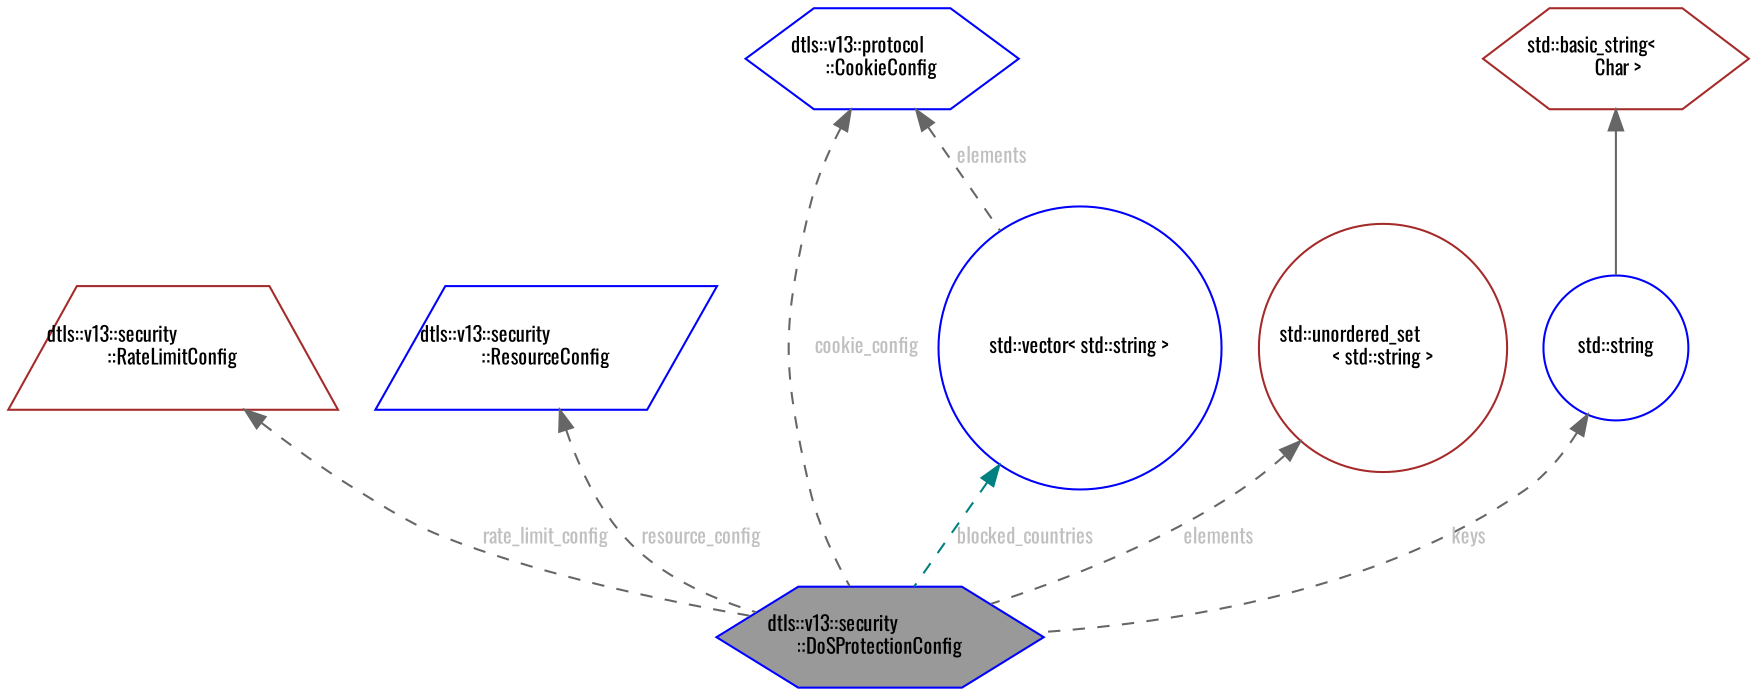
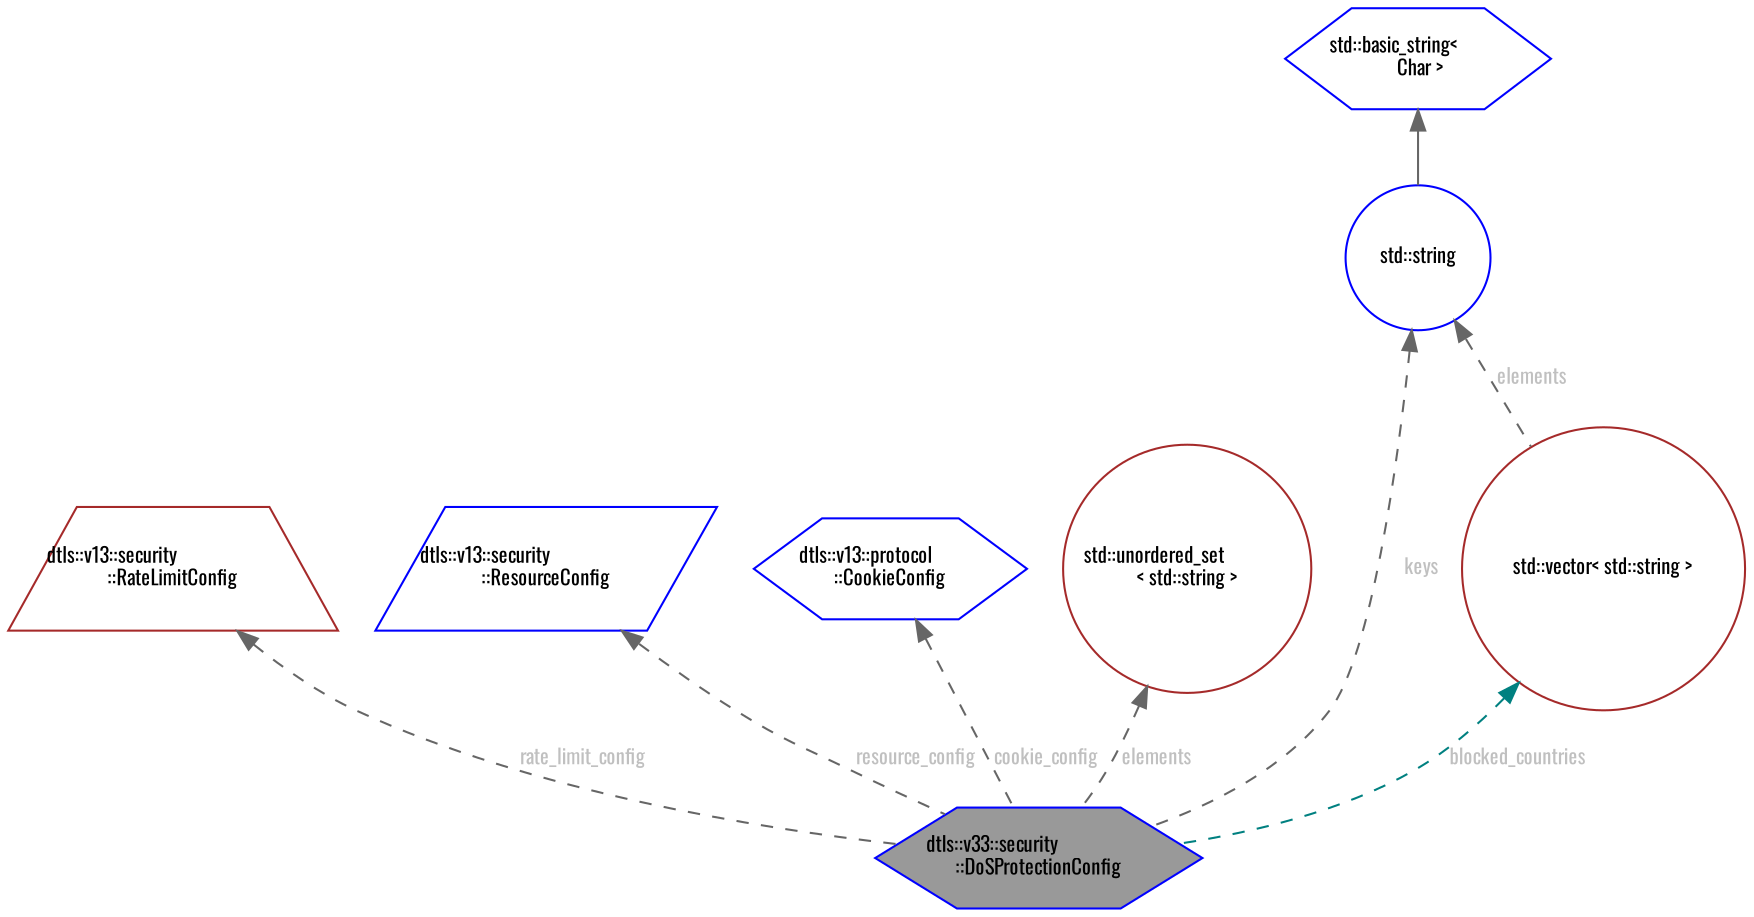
  digraph {
    fontname=Oswald
    rankdir=TB
    node [color=blue fillcolor=white fontname=Oswald fontsize=10 shape=hexagon style=filled]
    edge [color=gray40 dir=back fontcolor=grey fontname=Oswald fontsize=10 labelfontname=Helvetica labelfontsize=10 style=dashed]
-   n1 [fillcolor=grey60 fontcolor=black height=0.2 label="dtls::v13::security\l::DoSProtectionConfig" width=0.4]
+   n1 [fillcolor=grey60 fontcolor=black height=0.2 label="dtls::v33::security\l::DoSProtectionConfig" width=0.4]
    n2 [color=brown height=0.2 label="dtls::v13::security\l::RateLimitConfig" shape=trapezium width=0.4]
    n3 [height=0.2 label="dtls::v13::security\l::ResourceConfig" shape=parallelogram width=0.4]
    n4 [height=0.2 label="dtls::v13::protocol\l::CookieConfig" width=0.4]
    n5 [color=brown height=0.2 label="std::unordered_set\l\< std::string \>" shape=circle width=0.4]
    n6 [height=0.2 label="std::string" shape=circle width=0.4]
-   n7 [height=0.2 label="std::vector\< std::string \>" shape=circle width=0.4]
-   n8 [color=brown height=0.2 label="std::basic_string\<\l Char \>" width=0.4]
+   n7 [color=brown height=0.2 label="std::vector\< std::string \>" shape=circle width=0.4]
+   n8 [height=0.2 label="std::basic_string\<\l Char \>" width=0.4]
    n2 -> n1 [label=" rate_limit_config"]
    n3 -> n1 [label=" resource_config"]
    n4 -> n1 [label=" cookie_config"]
    n5 -> n1 [label=" elements"]
    n6 -> n1 [label=" keys"]
-   n4 -> n7 [label=" elements"]
+   n6 -> n7 [label=" elements"]
    n7 -> n1 [color=teal label=" blocked_countries"]
    n8 -> n6 [style=solid fontcolor=""]
  }
